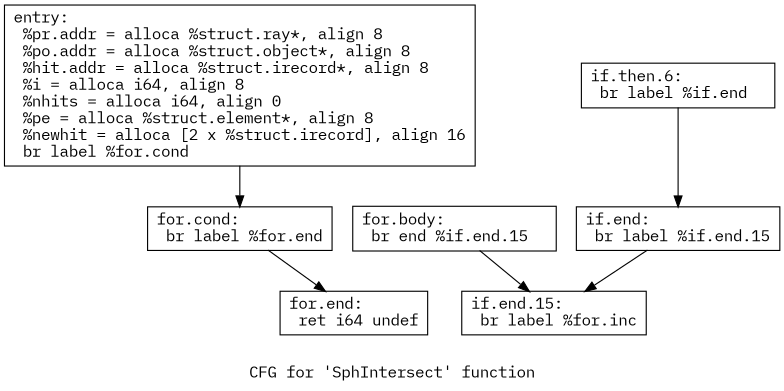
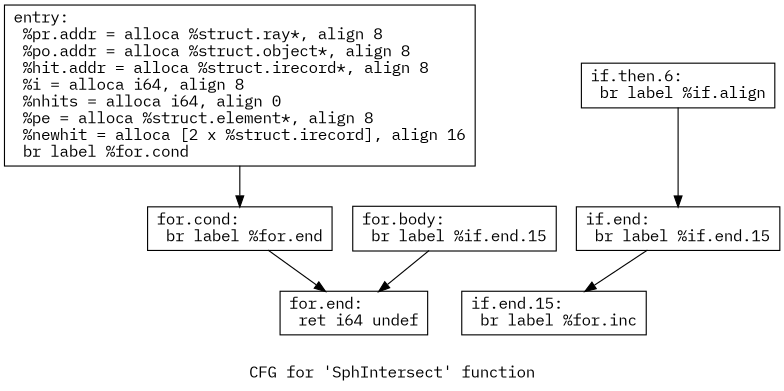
  digraph {
    fontname="IBM Plex Mono"
    label="CFG for 'SphIntersect' function"
    node [fontname="IBM Plex Mono" shape=record]
    edge [fontname="IBM Plex Mono"]
    n1 [label="{entry:\l  %pr.addr = alloca %struct.ray*, align 8\l  %po.addr = alloca %struct.object*, align 8\l  %hit.addr = alloca %struct.irecord*, align 8\l  %i = alloca i64, align 8\l  %nhits = alloca i64, align 0\l  %pe = alloca %struct.element*, align 8\l  %newhit = alloca [2 x %struct.irecord], align 16\l  br label %for.cond\l}"]
    n2 [label="{for.cond:                                         \l  br label %for.end\l}"]
    n3 [label="{for.end:                                          \l  ret i64 undef\l}"]
-   n4 [label="{for.body:                                         \l  br end %if.end.15\l}"]
+   n4 [label="{for.body:                                         \l  br label %if.end.15\l}"]
    n5 [label="{if.end.15:                                        \l  br label %for.inc\l}"]
    n6 [label="{if.end:                                           \l  br label %if.end.15\l}"]
-   n7 [label="{if.then.6:                                        \l  br label %if.end\l}"]
+   n7 [label="{if.then.6:                                        \l  br label %if.align\l}"]
    n1 -> n2
    n2 -> n3
-   n4 -> n5
+   n4 -> n3
    n6 -> n5
    n7 -> n6
  }
